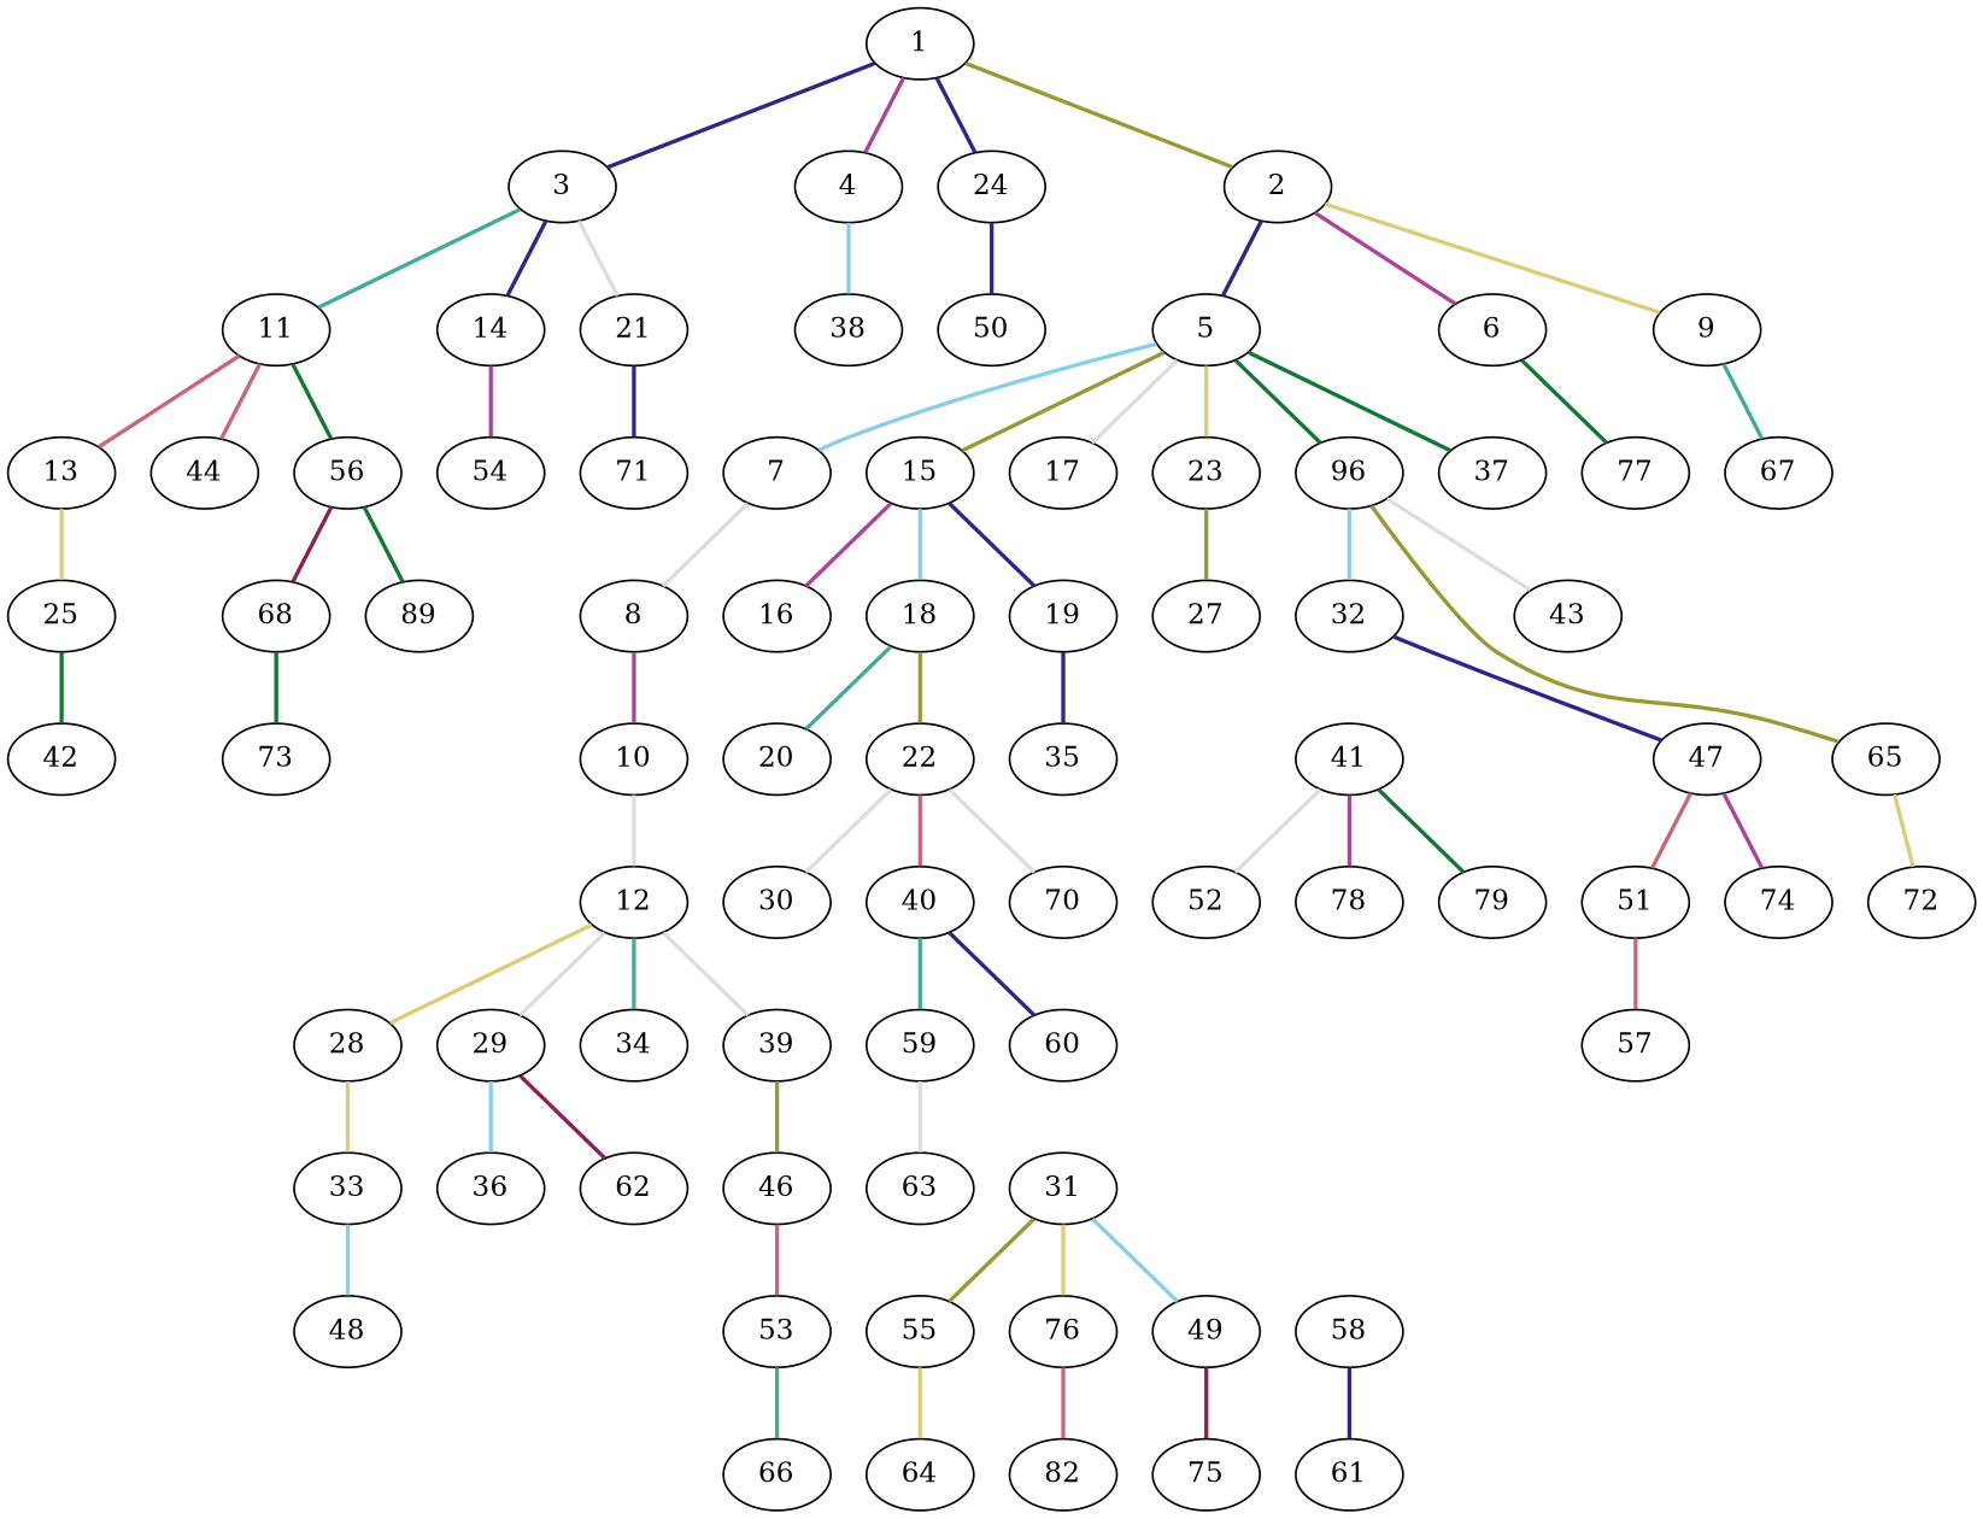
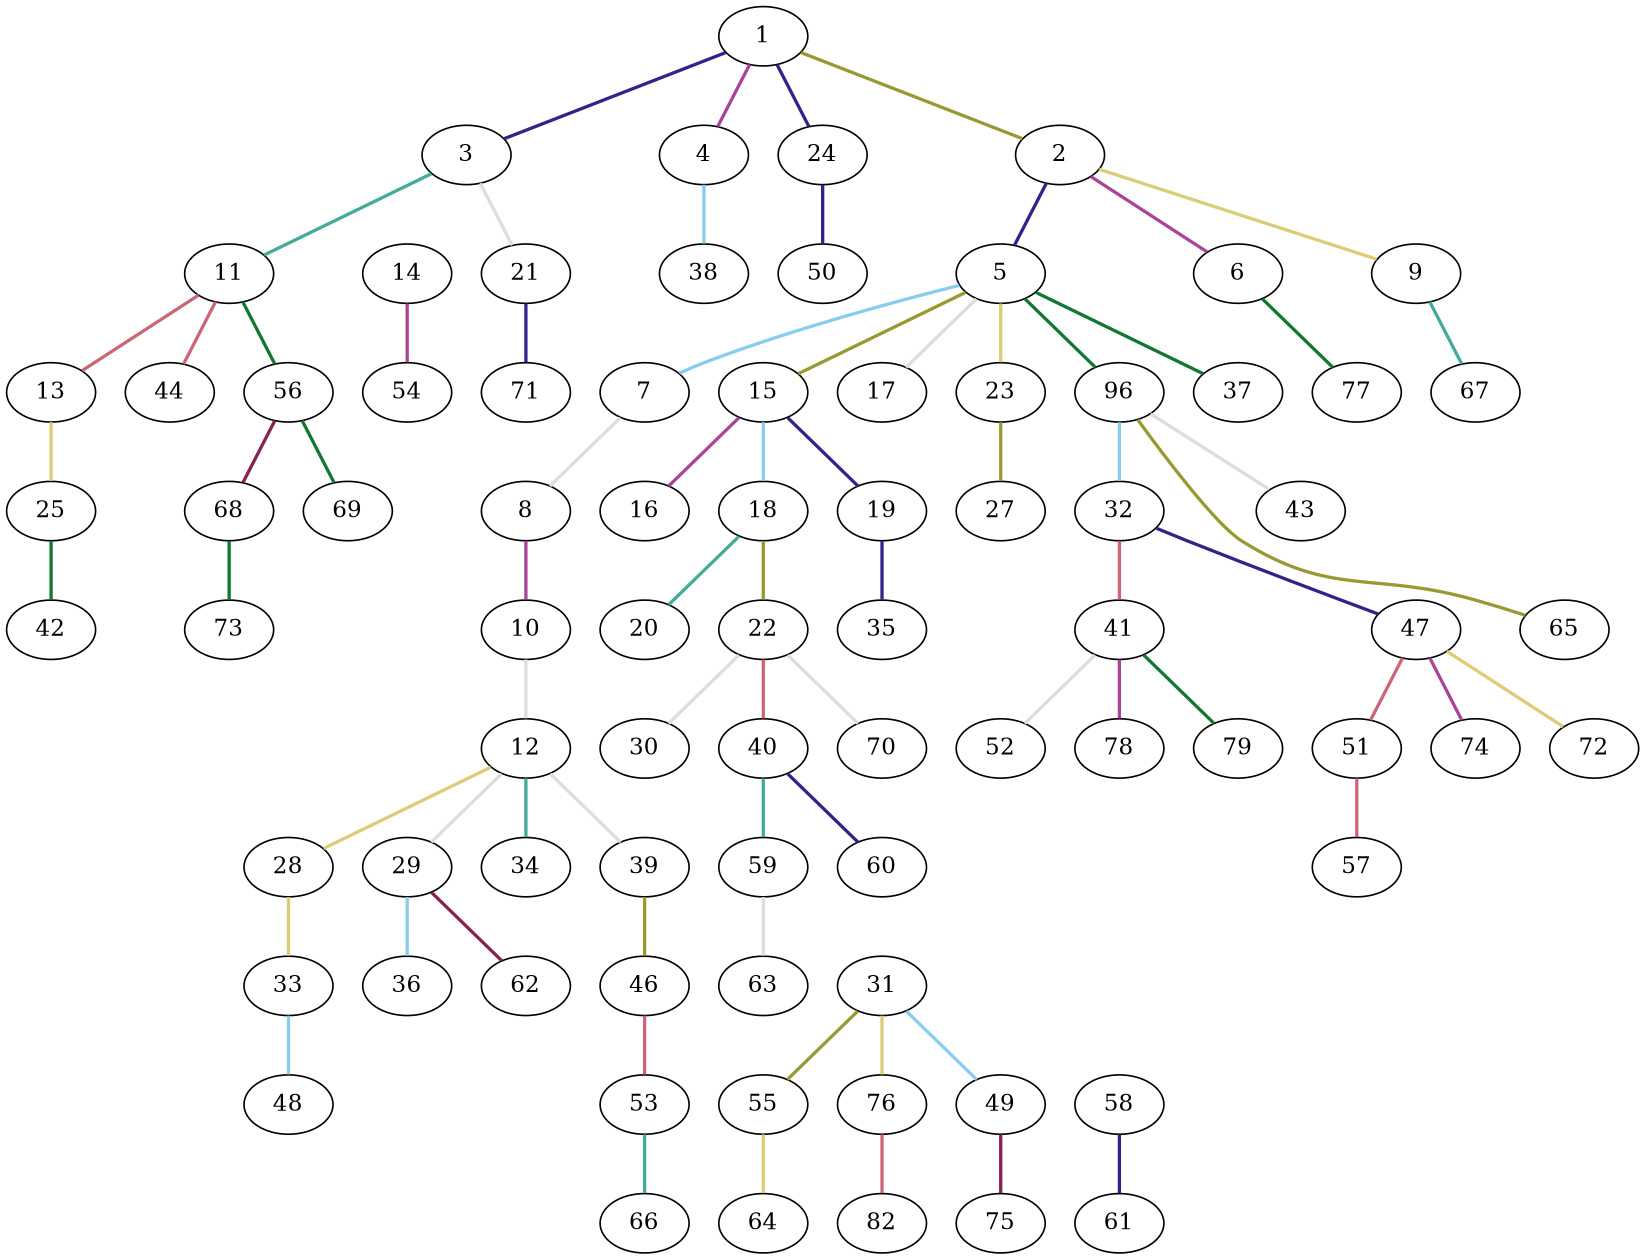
  graph {
    rankdir=BT
    edge [color="#332288" style=bold]
    2
    1
    3
    4
    5
    6
    7
    8
    9
    10
    11
    12
    13
    14
    15
    16
    17
    18
    19
    20
    21
    22
    23
    24
    25
    n26 [label=96]
    27
    28
    29
    30
    32
    33
    34
    35
    36
    37
    38
    39
    40
    41
    42
    43
    44
    46
    47
    48
    49
    31
    50
    51
    52
    53
    54
    55
    56
    57
    59
    60
    61
    58
    62
    63
    64
    65
    66
    67
    68
-   69 [label=89]
+   69
    70
    71
    72
    73
    74
    75
    76
    77
    78
    79
    n79 [label=82]
    2 -- 1 [color="#999933"]
    3 -- 1
    4 -- 1 [color="#AA4499"]
    5 -- 2
    6 -- 2 [color="#AA4499"]
    7 -- 5 [color="#88CCEE"]
    8 -- 7 [color="#DDDDDD"]
    9 -- 2 [color="#DDCC77"]
    10 -- 8 [color="#AA4499"]
    11 -- 3 [color="#44AA99"]
    12 -- 10 [color="#DDDDDD"]
    13 -- 11 [color="#CC6677"]
-   14 -- 3
    15 -- 5 [color="#999933"]
    16 -- 15 [color="#AA4499"]
    17 -- 5 [color="#DDDDDD"]
    18 -- 15 [color="#88CCEE"]
    19 -- 15
    20 -- 18 [color="#44AA99"]
    21 -- 3 [color="#DDDDDD"]
    22 -- 18 [color="#999933"]
    23 -- 5 [color="#DDCC77"]
    24 -- 1
    25 -- 13 [color="#DDCC77"]
    n26 -- 5 [color="#117733"]
    27 -- 23 [color="#999933"]
    28 -- 12 [color="#DDCC77"]
    29 -- 12 [color="#DDDDDD"]
    30 -- 22 [color="#DDDDDD"]
    32 -- n26 [color="#88CCEE"]
    33 -- 28 [color="#DDCC77"]
    34 -- 12 [color="#44AA99"]
    35 -- 19
    36 -- 29 [color="#88CCEE"]
    37 -- 5 [color="#117733"]
    38 -- 4 [color="#88CCEE"]
    39 -- 12 [color="#DDDDDD"]
    40 -- 22 [color="#CC6677"]
+   41 -- 32 [color="#CC6677"]
    42 -- 25 [color="#117733"]
    43 -- n26 [color="#DDDDDD"]
    44 -- 11 [color="#CC6677"]
    46 -- 39 [color="#999933"]
    47 -- 32
    48 -- 33 [color="#88CCEE"]
    49 -- 31 [color="#88CCEE"]
    50 -- 24
    51 -- 47 [color="#CC6677"]
    52 -- 41 [color="#DDDDDD"]
    53 -- 46 [color="#CC6677"]
    54 -- 14 [color="#AA4499"]
    55 -- 31 [color="#999933"]
    56 -- 11 [color="#117733"]
    57 -- 51 [color="#CC6677"]
    59 -- 40 [color="#44AA99"]
    60 -- 40
    61 -- 58
    62 -- 29 [color="#882255"]
    63 -- 59 [color="#DDDDDD"]
    64 -- 55 [color="#DDCC77"]
    65 -- n26 [color="#999933"]
    66 -- 53 [color="#44AA99"]
    67 -- 9 [color="#44AA99"]
    68 -- 56 [color="#882255"]
    69 -- 56 [color="#117733"]
    70 -- 22 [color="#DDDDDD"]
    71 -- 21
-   72 -- 65 [color="#DDCC77"]
+   72 -- 47 [color="#DDCC77"]
    73 -- 68 [color="#117733"]
    74 -- 47 [color="#AA4499"]
    75 -- 49 [color="#882255"]
    76 -- 31 [color="#DDCC77"]
    77 -- 6 [color="#117733"]
    78 -- 41 [color="#AA4499"]
    79 -- 41 [color="#117733"]
    n79 -- 76 [color="#CC6677"]
  }
